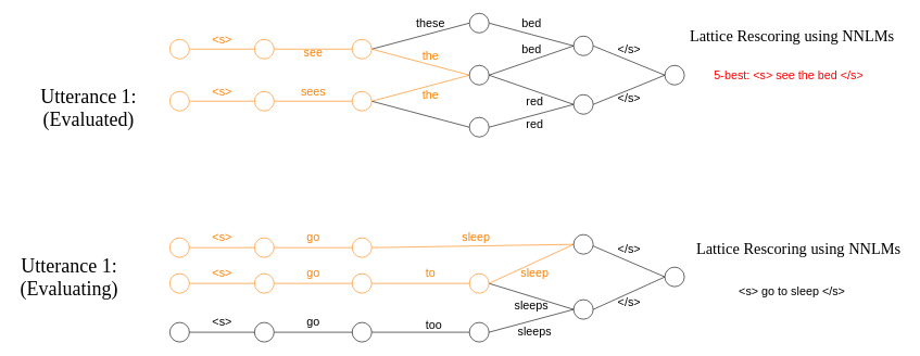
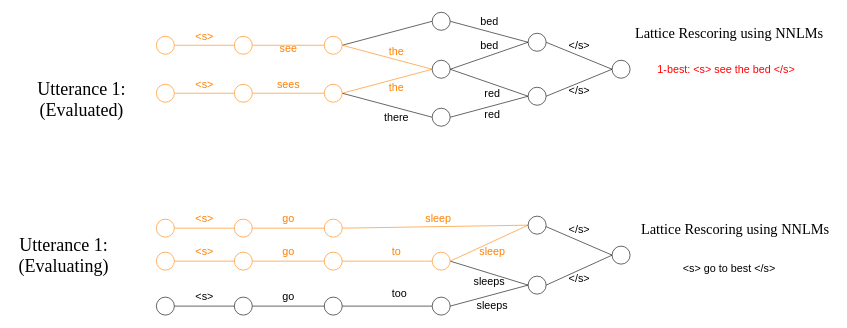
  <mxCell id="0" />
  <mxCell id="1" parent="0" />
  <mxCell id="2" style="rounded=0;orthogonalLoop=1;jettySize=auto;html=1;exitX=1;exitY=0.5;exitDx=0;exitDy=0;entryX=0;entryY=0.5;entryDx=0;entryDy=0;endArrow=none;endFill=0;fontColor=#FF8000;strokeColor=#FF8000;" parent="1" source="4" target="7" edge="1"><mxGeometry relative="1" as="geometry" /></mxCell>
  <mxCell id="3" style="edgeStyle=none;rounded=0;orthogonalLoop=1;jettySize=auto;html=1;exitX=1;exitY=0.5;exitDx=0;exitDy=0;entryX=0;entryY=0.5;entryDx=0;entryDy=0;endArrow=none;endFill=0;strokeColor=#FF8000;" parent="1" source="72" target="10" edge="1"><mxGeometry relative="1" as="geometry" /></mxCell>
  <mxCell id="4" value="" style="ellipse;whiteSpace=wrap;html=1;aspect=fixed;fontColor=#FF8000;strokeColor=#FF8000;" parent="1" vertex="1"><mxGeometry x="390" y="60" width="30" height="30" as="geometry" /></mxCell>
  <mxCell id="5" style="edgeStyle=none;rounded=0;orthogonalLoop=1;jettySize=auto;html=1;exitX=1;exitY=0.5;exitDx=0;exitDy=0;entryX=0;entryY=0.5;entryDx=0;entryDy=0;endArrow=none;endFill=0;" parent="1" source="7" target="12" edge="1"><mxGeometry relative="1" as="geometry" /></mxCell>
  <mxCell id="6" style="edgeStyle=none;rounded=0;orthogonalLoop=1;jettySize=auto;html=1;exitX=1;exitY=0.5;exitDx=0;exitDy=0;entryX=0;entryY=0.5;entryDx=0;entryDy=0;endArrow=none;endFill=0;strokeColor=#FF8000;" parent="1" source="7" target="15" edge="1"><mxGeometry relative="1" as="geometry" /></mxCell>
  <mxCell id="7" value="" style="ellipse;whiteSpace=wrap;html=1;aspect=fixed;fontColor=#FF8000;strokeColor=#FF8000;" parent="1" vertex="1"><mxGeometry x="540" y="60" width="30" height="30" as="geometry" /></mxCell>
  <mxCell id="8" style="edgeStyle=none;rounded=0;orthogonalLoop=1;jettySize=auto;html=1;exitX=1;exitY=0.5;exitDx=0;exitDy=0;endArrow=none;endFill=0;entryX=0;entryY=0.5;entryDx=0;entryDy=0;strokeColor=#FF8000;" parent="1" source="10" target="15" edge="1"><mxGeometry relative="1" as="geometry"><mxPoint x="700" y="140" as="targetPoint" /></mxGeometry></mxCell>
  <mxCell id="9" style="edgeStyle=none;rounded=0;orthogonalLoop=1;jettySize=auto;html=1;exitX=1;exitY=0.5;exitDx=0;exitDy=0;entryX=0;entryY=0.5;entryDx=0;entryDy=0;endArrow=none;endFill=0;" parent="1" source="10" target="17" edge="1"><mxGeometry relative="1" as="geometry" /></mxCell>
  <mxCell id="10" value="" style="ellipse;whiteSpace=wrap;html=1;aspect=fixed;strokeColor=#FF8000;" parent="1" vertex="1"><mxGeometry x="540" y="140" width="30" height="30" as="geometry" /></mxCell>
  <mxCell id="11" style="edgeStyle=none;rounded=0;orthogonalLoop=1;jettySize=auto;html=1;exitX=1;exitY=0.5;exitDx=0;exitDy=0;entryX=0;entryY=0.5;entryDx=0;entryDy=0;fontSize=18;endArrow=none;endFill=0;" parent="1" source="12" target="28" edge="1"><mxGeometry relative="1" as="geometry" /></mxCell>
  <mxCell id="12" value="" style="ellipse;whiteSpace=wrap;html=1;aspect=fixed;" parent="1" vertex="1"><mxGeometry x="720" y="20" width="30" height="30" as="geometry" /></mxCell>
  <mxCell id="13" style="edgeStyle=none;rounded=0;orthogonalLoop=1;jettySize=auto;html=1;exitX=1;exitY=0.5;exitDx=0;exitDy=0;entryX=0;entryY=0.5;entryDx=0;entryDy=0;fontSize=18;endArrow=none;endFill=0;" parent="1" source="15" target="28" edge="1"><mxGeometry relative="1" as="geometry" /></mxCell>
  <mxCell id="14" style="edgeStyle=none;rounded=0;orthogonalLoop=1;jettySize=auto;html=1;exitX=1;exitY=0.5;exitDx=0;exitDy=0;entryX=0;entryY=0.5;entryDx=0;entryDy=0;fontSize=18;endArrow=none;endFill=0;" parent="1" source="15" target="30" edge="1"><mxGeometry relative="1" as="geometry" /></mxCell>
  <mxCell id="15" value="" style="ellipse;whiteSpace=wrap;html=1;aspect=fixed;" parent="1" vertex="1"><mxGeometry x="720" y="100" width="30" height="30" as="geometry" /></mxCell>
  <mxCell id="16" style="edgeStyle=none;rounded=0;orthogonalLoop=1;jettySize=auto;html=1;exitX=1;exitY=0.5;exitDx=0;exitDy=0;entryX=0;entryY=0.5;entryDx=0;entryDy=0;fontSize=18;endArrow=none;endFill=0;" parent="1" source="17" target="30" edge="1"><mxGeometry relative="1" as="geometry" /></mxCell>
  <mxCell id="17" value="" style="ellipse;whiteSpace=wrap;html=1;aspect=fixed;" parent="1" vertex="1"><mxGeometry x="720" y="180" width="30" height="30" as="geometry" /></mxCell>
  <mxCell id="18" value="&lt;font style=&quot;font-size: 18px&quot;&gt;see&lt;/font&gt;" style="text;html=1;align=center;verticalAlign=middle;resizable=0;points=[];autosize=1;strokeColor=none;fillColor=none;fontColor=#FF8000;" parent="1" vertex="1"><mxGeometry x="460" y="70" width="40" height="20" as="geometry" /></mxCell>
  <mxCell id="19" value="&lt;font style=&quot;font-size: 18px&quot; color=&quot;#ff8000&quot;&gt;sees&lt;/font&gt;" style="text;html=1;align=center;verticalAlign=middle;resizable=0;points=[];autosize=1;strokeColor=none;fillColor=none;" parent="1" vertex="1"><mxGeometry x="455" y="130" width="50" height="20" as="geometry" /></mxCell>
- <mxCell id="20" value="these" style="text;html=1;align=center;verticalAlign=middle;resizable=0;points=[];autosize=1;strokeColor=none;fillColor=none;fontSize=18;" parent="1" vertex="1"><mxGeometry x="630" y="20" width="60" height="30" as="geometry" /></mxCell>
  <mxCell id="21" value="the" style="text;html=1;align=center;verticalAlign=middle;resizable=0;points=[];autosize=1;strokeColor=none;fillColor=none;fontSize=18;fontColor=#FF8000;" parent="1" vertex="1"><mxGeometry x="640" y="70" width="40" height="30" as="geometry" /></mxCell>
  <mxCell id="22" value="the" style="text;html=1;align=center;verticalAlign=middle;resizable=0;points=[];autosize=1;strokeColor=none;fillColor=none;fontSize=18;fontColor=#FF8000;" parent="1" vertex="1"><mxGeometry x="640" y="130" width="40" height="30" as="geometry" /></mxCell>
+ <mxCell id="23" value="there" style="text;html=1;align=center;verticalAlign=middle;resizable=0;points=[];autosize=1;strokeColor=none;fillColor=none;fontSize=18;" parent="1" vertex="1"><mxGeometry x="630" y="180" width="60" height="30" as="geometry" /></mxCell>
  <mxCell id="24" style="edgeStyle=none;rounded=0;orthogonalLoop=1;jettySize=auto;html=1;exitX=1;exitY=0.5;exitDx=0;exitDy=0;entryX=0;entryY=0.5;entryDx=0;entryDy=0;fontSize=18;endArrow=none;endFill=0;fontColor=#FF8000;strokeColor=#FF8000;" parent="1" source="25" target="4" edge="1"><mxGeometry relative="1" as="geometry" /></mxCell>
  <mxCell id="25" value="" style="ellipse;whiteSpace=wrap;html=1;aspect=fixed;fontColor=#FF8000;strokeColor=#FF8000;" parent="1" vertex="1"><mxGeometry x="260" y="60" width="30" height="30" as="geometry" /></mxCell>
  <mxCell id="26" value="&lt;font style=&quot;font-size: 18px&quot;&gt;&amp;lt;s&amp;gt;&lt;/font&gt;" style="text;html=1;align=center;verticalAlign=middle;resizable=0;points=[];autosize=1;strokeColor=none;fillColor=none;fontColor=#FF8000;" parent="1" vertex="1"><mxGeometry x="315" y="50" width="50" height="20" as="geometry" /></mxCell>
  <mxCell id="27" style="edgeStyle=none;rounded=0;orthogonalLoop=1;jettySize=auto;html=1;exitX=1;exitY=0.5;exitDx=0;exitDy=0;entryX=0;entryY=0.5;entryDx=0;entryDy=0;fontSize=18;endArrow=none;endFill=0;" parent="1" source="28" target="35" edge="1"><mxGeometry relative="1" as="geometry" /></mxCell>
  <mxCell id="28" value="" style="ellipse;whiteSpace=wrap;html=1;aspect=fixed;" parent="1" vertex="1"><mxGeometry x="880" y="55" width="30" height="30" as="geometry" /></mxCell>
  <mxCell id="29" style="edgeStyle=none;rounded=0;orthogonalLoop=1;jettySize=auto;html=1;exitX=1;exitY=0.5;exitDx=0;exitDy=0;fontSize=18;endArrow=none;endFill=0;entryX=0;entryY=0.5;entryDx=0;entryDy=0;" parent="1" source="30" target="35" edge="1"><mxGeometry relative="1" as="geometry"><mxPoint x="980" y="140" as="targetPoint" /></mxGeometry></mxCell>
  <mxCell id="30" value="" style="ellipse;whiteSpace=wrap;html=1;aspect=fixed;" parent="1" vertex="1"><mxGeometry x="880" y="145" width="30" height="30" as="geometry" /></mxCell>
  <mxCell id="31" value="bed" style="text;html=1;align=center;verticalAlign=middle;resizable=0;points=[];autosize=1;strokeColor=none;fillColor=none;fontSize=18;" parent="1" vertex="1"><mxGeometry x="790" y="60" width="50" height="30" as="geometry" /></mxCell>
  <mxCell id="32" value="red" style="text;html=1;align=center;verticalAlign=middle;resizable=0;points=[];autosize=1;strokeColor=none;fillColor=none;fontSize=18;" parent="1" vertex="1"><mxGeometry x="800" y="140" width="40" height="30" as="geometry" /></mxCell>
  <mxCell id="33" value="red" style="text;html=1;align=center;verticalAlign=middle;resizable=0;points=[];autosize=1;strokeColor=none;fillColor=none;fontSize=18;" parent="1" vertex="1"><mxGeometry x="800" y="175" width="40" height="30" as="geometry" /></mxCell>
  <mxCell id="34" value="bed" style="text;html=1;align=center;verticalAlign=middle;resizable=0;points=[];autosize=1;strokeColor=none;fillColor=none;fontSize=18;" parent="1" vertex="1"><mxGeometry x="790" y="20" width="50" height="30" as="geometry" /></mxCell>
  <mxCell id="35" value="" style="ellipse;whiteSpace=wrap;html=1;aspect=fixed;" parent="1" vertex="1"><mxGeometry x="1020" y="100" width="30" height="30" as="geometry" /></mxCell>
  <mxCell id="36" value="&amp;lt;/s&amp;gt;" style="text;html=1;align=center;verticalAlign=middle;resizable=0;points=[];autosize=1;strokeColor=none;fillColor=none;fontSize=18;" parent="1" vertex="1"><mxGeometry x="940" y="60" width="50" height="30" as="geometry" /></mxCell>
  <mxCell id="37" value="&amp;lt;/s&amp;gt;" style="text;html=1;align=center;verticalAlign=middle;resizable=0;points=[];autosize=1;strokeColor=none;fillColor=none;fontSize=18;" parent="1" vertex="1"><mxGeometry x="940" y="135" width="50" height="30" as="geometry" /></mxCell>
- <mxCell id="38" value="&lt;font color=&quot;#ff0000&quot;&gt;5-best: &amp;lt;s&amp;gt; see the bed &amp;lt;/s&amp;gt;&lt;/font&gt;" style="text;html=1;align=center;verticalAlign=middle;resizable=0;points=[];autosize=1;strokeColor=none;fillColor=none;fontSize=18;" parent="1" vertex="1"><mxGeometry x="1090" y="100" width="240" height="30" as="geometry" /></mxCell>
+ <mxCell id="38" value="&lt;font color=&quot;#ff0000&quot;&gt;1-best: &amp;lt;s&amp;gt; see the bed &amp;lt;/s&amp;gt;&lt;/font&gt;" style="text;html=1;align=center;verticalAlign=middle;resizable=0;points=[];autosize=1;strokeColor=none;fillColor=none;fontSize=18;" parent="1" vertex="1"><mxGeometry x="1090" y="100" width="240" height="30" as="geometry" /></mxCell>
  <mxCell id="39" value="&lt;font face=&quot;Garamond&quot; style=&quot;font-size: 24px&quot;&gt;Lattice Rescoring using NNLMs&lt;/font&gt;" style="text;html=1;align=center;verticalAlign=middle;resizable=0;points=[];autosize=1;strokeColor=none;fillColor=none;fontSize=18;" parent="1" vertex="1"><mxGeometry x="1050" y="40" width="330" height="30" as="geometry" /></mxCell>
  <mxCell id="40" style="rounded=0;orthogonalLoop=1;jettySize=auto;html=1;exitX=1;exitY=0.5;exitDx=0;exitDy=0;entryX=0;entryY=0.5;entryDx=0;entryDy=0;endArrow=none;endFill=0;strokeColor=#FF8000;" parent="1" source="43" target="46" edge="1"><mxGeometry relative="1" as="geometry" /></mxCell>
  <mxCell id="41" style="edgeStyle=none;rounded=0;orthogonalLoop=1;jettySize=auto;html=1;exitX=1;exitY=0.5;exitDx=0;exitDy=0;entryX=0;entryY=0.5;entryDx=0;entryDy=0;endArrow=none;endFill=0;" parent="1" source="76" target="48" edge="1"><mxGeometry relative="1" as="geometry" /></mxCell>
  <mxCell id="42" style="edgeStyle=none;rounded=0;orthogonalLoop=1;jettySize=auto;html=1;exitX=1;exitY=0.5;exitDx=0;exitDy=0;entryX=0;entryY=0.5;entryDx=0;entryDy=0;fontFamily=Garamond;fontSize=30;endArrow=none;endFill=0;fontColor=#FF8000;strokeColor=#FF8000;" parent="1" source="83" target="62" edge="1"><mxGeometry relative="1" as="geometry" /></mxCell>
  <mxCell id="43" value="" style="ellipse;whiteSpace=wrap;html=1;aspect=fixed;strokeColor=#FF8000;" parent="1" vertex="1"><mxGeometry x="540" y="420" width="30" height="30" as="geometry" /></mxCell>
  <mxCell id="44" style="edgeStyle=none;rounded=0;orthogonalLoop=1;jettySize=auto;html=1;exitX=1;exitY=0.5;exitDx=0;exitDy=0;entryX=0;entryY=0.5;entryDx=0;entryDy=0;fontFamily=Garamond;fontSize=30;endArrow=none;endFill=0;" parent="1" source="46" target="63" edge="1"><mxGeometry relative="1" as="geometry" /></mxCell>
  <mxCell id="45" style="edgeStyle=none;rounded=0;orthogonalLoop=1;jettySize=auto;html=1;exitX=1;exitY=0.5;exitDx=0;exitDy=0;entryX=0;entryY=0.5;entryDx=0;entryDy=0;fontFamily=Garamond;fontSize=30;endArrow=none;endFill=0;fontColor=#FF8000;strokeColor=#FF8000;" parent="1" source="46" target="62" edge="1"><mxGeometry relative="1" as="geometry" /></mxCell>
  <mxCell id="46" value="" style="ellipse;whiteSpace=wrap;html=1;aspect=fixed;strokeColor=#FF8000;" parent="1" vertex="1"><mxGeometry x="720" y="420" width="30" height="30" as="geometry" /></mxCell>
  <mxCell id="47" style="edgeStyle=none;rounded=0;orthogonalLoop=1;jettySize=auto;html=1;exitX=1;exitY=0.5;exitDx=0;exitDy=0;entryX=0;entryY=0.5;entryDx=0;entryDy=0;fontFamily=Garamond;fontSize=30;endArrow=none;endFill=0;" parent="1" source="48" target="63" edge="1"><mxGeometry relative="1" as="geometry" /></mxCell>
  <mxCell id="48" value="" style="ellipse;whiteSpace=wrap;html=1;aspect=fixed;" parent="1" vertex="1"><mxGeometry x="720" y="495" width="30" height="30" as="geometry" /></mxCell>
  <mxCell id="49" value="&lt;font style=&quot;font-size: 18px&quot;&gt;to&lt;/font&gt;" style="text;html=1;align=center;verticalAlign=middle;resizable=0;points=[];autosize=1;strokeColor=none;fillColor=none;fontColor=#FF8000;" parent="1" vertex="1"><mxGeometry x="645" y="410" width="30" height="20" as="geometry" /></mxCell>
- <mxCell id="50" value="&lt;font style=&quot;font-size: 18px&quot;&gt;too&lt;/font&gt;" style="text;html=1;align=center;verticalAlign=middle;resizable=0;points=[];autosize=1;strokeColor=none;fillColor=none;" parent="1" vertex="1"><mxGeometry x="645" y="490" width="40" height="20" as="geometry" /></mxCell>
+ <mxCell id="50" value="&lt;font style=&quot;font-size: 18px&quot;&gt;too&lt;/font&gt;" style="text;html=1;align=center;verticalAlign=middle;resizable=0;points=[];autosize=1;strokeColor=none;fillColor=none;" parent="1" vertex="1"><mxGeometry x="645" y="480" width="40" height="20" as="geometry" /></mxCell>
  <mxCell id="51" style="edgeStyle=none;rounded=0;orthogonalLoop=1;jettySize=auto;html=1;exitX=1;exitY=0.5;exitDx=0;exitDy=0;entryX=0;entryY=0.5;entryDx=0;entryDy=0;fontSize=18;endArrow=none;endFill=0;fontColor=#FF8000;strokeColor=#FF8000;" parent="1" source="52" target="43" edge="1"><mxGeometry relative="1" as="geometry" /></mxCell>
  <mxCell id="52" value="" style="ellipse;whiteSpace=wrap;html=1;aspect=fixed;strokeColor=#FF8000;" parent="1" vertex="1"><mxGeometry x="390" y="420" width="30" height="30" as="geometry" /></mxCell>
  <mxCell id="53" value="&lt;font style=&quot;font-size: 18px&quot;&gt;go&lt;/font&gt;" style="text;html=1;align=center;verticalAlign=middle;resizable=0;points=[];autosize=1;strokeColor=none;fillColor=none;fontColor=#FF8000;" parent="1" vertex="1"><mxGeometry x="460" y="410" width="40" height="20" as="geometry" /></mxCell>
  <mxCell id="54" style="edgeStyle=none;rounded=0;orthogonalLoop=1;jettySize=auto;html=1;exitX=1;exitY=0.5;exitDx=0;exitDy=0;entryX=0;entryY=0.5;entryDx=0;entryDy=0;fontSize=18;endArrow=none;endFill=0;" parent="1" target="56" edge="1"><mxGeometry relative="1" as="geometry"><mxPoint x="910" y="377.5" as="sourcePoint" /></mxGeometry></mxCell>
  <mxCell id="55" style="edgeStyle=none;rounded=0;orthogonalLoop=1;jettySize=auto;html=1;exitX=1;exitY=0.5;exitDx=0;exitDy=0;fontSize=18;endArrow=none;endFill=0;entryX=0;entryY=0.5;entryDx=0;entryDy=0;" parent="1" source="63" target="56" edge="1"><mxGeometry relative="1" as="geometry"><mxPoint x="980" y="447.5" as="targetPoint" /><mxPoint x="910" y="467.5" as="sourcePoint" /></mxGeometry></mxCell>
  <mxCell id="56" value="" style="ellipse;whiteSpace=wrap;html=1;aspect=fixed;" parent="1" vertex="1"><mxGeometry x="1020" y="410" width="30" height="30" as="geometry" /></mxCell>
  <mxCell id="57" value="&amp;lt;/s&amp;gt;" style="text;html=1;align=center;verticalAlign=middle;resizable=0;points=[];autosize=1;strokeColor=none;fillColor=none;fontSize=18;" parent="1" vertex="1"><mxGeometry x="940" y="367.5" width="50" height="30" as="geometry" /></mxCell>
  <mxCell id="58" value="&amp;lt;/s&amp;gt;" style="text;html=1;align=center;verticalAlign=middle;resizable=0;points=[];autosize=1;strokeColor=none;fillColor=none;fontSize=18;" parent="1" vertex="1"><mxGeometry x="940" y="450" width="50" height="30" as="geometry" /></mxCell>
  <mxCell id="59" style="edgeStyle=none;rounded=0;orthogonalLoop=1;jettySize=auto;html=1;exitX=1;exitY=0.5;exitDx=0;exitDy=0;entryX=0;entryY=0.5;entryDx=0;entryDy=0;fontFamily=Garamond;fontSize=30;endArrow=none;endFill=0;fontColor=#FF8000;strokeColor=#FF8000;" parent="1" source="60" target="52" edge="1"><mxGeometry relative="1" as="geometry" /></mxCell>
  <mxCell id="60" value="" style="ellipse;whiteSpace=wrap;html=1;aspect=fixed;strokeColor=#FF8000;" parent="1" vertex="1"><mxGeometry x="260" y="420" width="30" height="30" as="geometry" /></mxCell>
  <mxCell id="61" value="&lt;font style=&quot;font-size: 18px&quot;&gt;&amp;lt;s&amp;gt;&lt;/font&gt;" style="text;html=1;align=center;verticalAlign=middle;resizable=0;points=[];autosize=1;strokeColor=none;fillColor=none;fontColor=#FF8000;" parent="1" vertex="1"><mxGeometry x="315" y="410" width="50" height="20" as="geometry" /></mxCell>
  <mxCell id="62" value="" style="ellipse;whiteSpace=wrap;html=1;aspect=fixed;fontColor=#FF8000;" parent="1" vertex="1"><mxGeometry x="880" y="360" width="30" height="30" as="geometry" /></mxCell>
  <mxCell id="63" value="" style="ellipse;whiteSpace=wrap;html=1;aspect=fixed;" parent="1" vertex="1"><mxGeometry x="880" y="460" width="30" height="30" as="geometry" /></mxCell>
  <mxCell id="64" value="&lt;font style=&quot;font-size: 18px&quot;&gt;sleeps&lt;/font&gt;" style="text;html=1;align=center;verticalAlign=middle;resizable=0;points=[];autosize=1;strokeColor=none;fillColor=none;" parent="1" vertex="1"><mxGeometry x="780" y="460" width="70" height="20" as="geometry" /></mxCell>
  <mxCell id="65" value="&lt;font style=&quot;font-size: 18px&quot;&gt;sleep&lt;/font&gt;" style="text;html=1;align=center;verticalAlign=middle;resizable=0;points=[];autosize=1;strokeColor=none;fillColor=none;fontColor=#FF8000;" parent="1" vertex="1"><mxGeometry x="700" y="355" width="60" height="20" as="geometry" /></mxCell>
  <mxCell id="66" value="&lt;font style=&quot;font-size: 18px&quot;&gt;sleep&lt;/font&gt;" style="text;html=1;align=center;verticalAlign=middle;resizable=0;points=[];autosize=1;strokeColor=none;fillColor=none;fontColor=#FF8000;" parent="1" vertex="1"><mxGeometry x="790" y="410" width="60" height="20" as="geometry" /></mxCell>
  <mxCell id="67" value="&lt;font style=&quot;font-size: 18px&quot;&gt;sleeps&lt;/font&gt;" style="text;html=1;align=center;verticalAlign=middle;resizable=0;points=[];autosize=1;strokeColor=none;fillColor=none;" parent="1" vertex="1"><mxGeometry x="785" y="500" width="70" height="20" as="geometry" /></mxCell>
- <mxCell id="68" value="&amp;lt;s&amp;gt; go to sleep &amp;lt;/s&amp;gt;" style="text;html=1;align=center;verticalAlign=middle;resizable=0;points=[];autosize=1;strokeColor=none;fillColor=none;fontSize=18;" parent="1" vertex="1"><mxGeometry x="1125" y="432.5" width="180" height="30" as="geometry" /></mxCell>
+ <mxCell id="68" value="&amp;lt;s&amp;gt; go to best &amp;lt;/s&amp;gt;" style="text;html=1;align=center;verticalAlign=middle;resizable=0;points=[];autosize=1;strokeColor=none;fillColor=none;fontSize=18;" parent="1" vertex="1"><mxGeometry x="1125" y="432.5" width="180" height="30" as="geometry" /></mxCell>
  <mxCell id="69" value="&lt;font face=&quot;Garamond&quot; style=&quot;font-size: 24px&quot;&gt;Lattice Rescoring using NNLMs&lt;/font&gt;" style="text;html=1;align=center;verticalAlign=middle;resizable=0;points=[];autosize=1;strokeColor=none;fillColor=none;fontSize=18;" parent="1" vertex="1"><mxGeometry x="1060" y="367.5" width="330" height="30" as="geometry" /></mxCell>
  <mxCell id="70" value="&lt;font color=&quot;#000000&quot; face=&quot;Lucida Console&quot;&gt;Utterance 1:&lt;br&gt;(Evaluated)&lt;br&gt;&lt;/font&gt;" style="text;html=1;align=center;verticalAlign=middle;resizable=0;points=[];autosize=1;strokeColor=none;fillColor=none;fontSize=30;fontFamily=Garamond;fontColor=#FF0000;" parent="1" vertex="1"><mxGeometry x="55" y="125" width="160" height="80" as="geometry" /></mxCell>
  <mxCell id="71" value="&lt;font color=&quot;#000000&quot; face=&quot;Lucida Console&quot;&gt;Utterance 1:&lt;br&gt;(Evaluating)&lt;br&gt;&lt;/font&gt;" style="text;html=1;align=center;verticalAlign=middle;resizable=0;points=[];autosize=1;strokeColor=none;fillColor=none;fontSize=30;fontFamily=Garamond;fontColor=#FF0000;" parent="1" vertex="1"><mxGeometry x="20" y="385" width="170" height="80" as="geometry" /></mxCell>
  <mxCell id="72" value="" style="ellipse;whiteSpace=wrap;html=1;aspect=fixed;strokeColor=#FF8000;" vertex="1" parent="1"><mxGeometry x="390" y="140" width="30" height="30" as="geometry" /></mxCell>
  <mxCell id="73" style="edgeStyle=none;rounded=0;orthogonalLoop=1;jettySize=auto;html=1;exitX=1;exitY=0.5;exitDx=0;exitDy=0;entryX=0;entryY=0.5;entryDx=0;entryDy=0;fontSize=18;endArrow=none;endFill=0;strokeColor=#FF8000;" edge="1" parent="1" source="74" target="72"><mxGeometry relative="1" as="geometry" /></mxCell>
  <mxCell id="74" value="" style="ellipse;whiteSpace=wrap;html=1;aspect=fixed;strokeColor=#FF8000;" vertex="1" parent="1"><mxGeometry x="260" y="140" width="30" height="30" as="geometry" /></mxCell>
  <mxCell id="75" value="&lt;font style=&quot;font-size: 18px&quot;&gt;&amp;lt;s&amp;gt;&lt;/font&gt;" style="text;html=1;align=center;verticalAlign=middle;resizable=0;points=[];autosize=1;strokeColor=none;fillColor=none;fontColor=#FF8000;" vertex="1" parent="1"><mxGeometry x="315" y="130" width="50" height="20" as="geometry" /></mxCell>
  <mxCell id="76" value="" style="ellipse;whiteSpace=wrap;html=1;aspect=fixed;" vertex="1" parent="1"><mxGeometry x="540" y="495" width="30" height="30" as="geometry" /></mxCell>
  <mxCell id="77" style="edgeStyle=none;rounded=0;orthogonalLoop=1;jettySize=auto;html=1;exitX=1;exitY=0.5;exitDx=0;exitDy=0;entryX=0;entryY=0.5;entryDx=0;entryDy=0;fontSize=18;endArrow=none;endFill=0;" edge="1" parent="1" source="78" target="76"><mxGeometry relative="1" as="geometry" /></mxCell>
  <mxCell id="78" value="" style="ellipse;whiteSpace=wrap;html=1;aspect=fixed;" vertex="1" parent="1"><mxGeometry x="390" y="495" width="30" height="30" as="geometry" /></mxCell>
  <mxCell id="79" value="&lt;font style=&quot;font-size: 18px&quot;&gt;go&lt;/font&gt;" style="text;html=1;align=center;verticalAlign=middle;resizable=0;points=[];autosize=1;strokeColor=none;fillColor=none;" vertex="1" parent="1"><mxGeometry x="460" y="485" width="40" height="20" as="geometry" /></mxCell>
  <mxCell id="80" style="edgeStyle=none;rounded=0;orthogonalLoop=1;jettySize=auto;html=1;exitX=1;exitY=0.5;exitDx=0;exitDy=0;entryX=0;entryY=0.5;entryDx=0;entryDy=0;fontFamily=Garamond;fontSize=30;endArrow=none;endFill=0;" edge="1" parent="1" source="81" target="78"><mxGeometry relative="1" as="geometry" /></mxCell>
  <mxCell id="81" value="" style="ellipse;whiteSpace=wrap;html=1;aspect=fixed;" vertex="1" parent="1"><mxGeometry x="260" y="495" width="30" height="30" as="geometry" /></mxCell>
  <mxCell id="82" value="&lt;font style=&quot;font-size: 18px&quot;&gt;&amp;lt;s&amp;gt;&lt;/font&gt;" style="text;html=1;align=center;verticalAlign=middle;resizable=0;points=[];autosize=1;strokeColor=none;fillColor=none;" vertex="1" parent="1"><mxGeometry x="315" y="485" width="50" height="20" as="geometry" /></mxCell>
  <mxCell id="83" value="" style="ellipse;whiteSpace=wrap;html=1;aspect=fixed;fontColor=#FF8000;strokeColor=#FF8000;" vertex="1" parent="1"><mxGeometry x="540" y="365" width="30" height="30" as="geometry" /></mxCell>
  <mxCell id="84" style="edgeStyle=none;rounded=0;orthogonalLoop=1;jettySize=auto;html=1;exitX=1;exitY=0.5;exitDx=0;exitDy=0;entryX=0;entryY=0.5;entryDx=0;entryDy=0;fontSize=18;endArrow=none;endFill=0;fontColor=#FF8000;strokeColor=#FF8000;" edge="1" parent="1" source="85" target="83"><mxGeometry relative="1" as="geometry" /></mxCell>
  <mxCell id="85" value="" style="ellipse;whiteSpace=wrap;html=1;aspect=fixed;fontColor=#FF8000;strokeColor=#FF8000;" vertex="1" parent="1"><mxGeometry x="390" y="365" width="30" height="30" as="geometry" /></mxCell>
  <mxCell id="86" value="&lt;font style=&quot;font-size: 18px&quot;&gt;go&lt;/font&gt;" style="text;html=1;align=center;verticalAlign=middle;resizable=0;points=[];autosize=1;strokeColor=none;fillColor=none;fontColor=#FF8000;" vertex="1" parent="1"><mxGeometry x="460" y="355" width="40" height="20" as="geometry" /></mxCell>
  <mxCell id="87" style="edgeStyle=none;rounded=0;orthogonalLoop=1;jettySize=auto;html=1;exitX=1;exitY=0.5;exitDx=0;exitDy=0;entryX=0;entryY=0.5;entryDx=0;entryDy=0;fontFamily=Garamond;fontSize=30;endArrow=none;endFill=0;fontColor=#FF8000;strokeColor=#FF8000;" edge="1" parent="1" source="88" target="85"><mxGeometry relative="1" as="geometry" /></mxCell>
  <mxCell id="88" value="" style="ellipse;whiteSpace=wrap;html=1;aspect=fixed;fontColor=#FF8000;strokeColor=#FF8000;" vertex="1" parent="1"><mxGeometry x="260" y="365" width="30" height="30" as="geometry" /></mxCell>
  <mxCell id="89" value="&lt;font style=&quot;font-size: 18px&quot;&gt;&amp;lt;s&amp;gt;&lt;/font&gt;" style="text;html=1;align=center;verticalAlign=middle;resizable=0;points=[];autosize=1;strokeColor=none;fillColor=none;fontColor=#FF8000;" vertex="1" parent="1"><mxGeometry x="315" y="355" width="50" height="20" as="geometry" /></mxCell>
